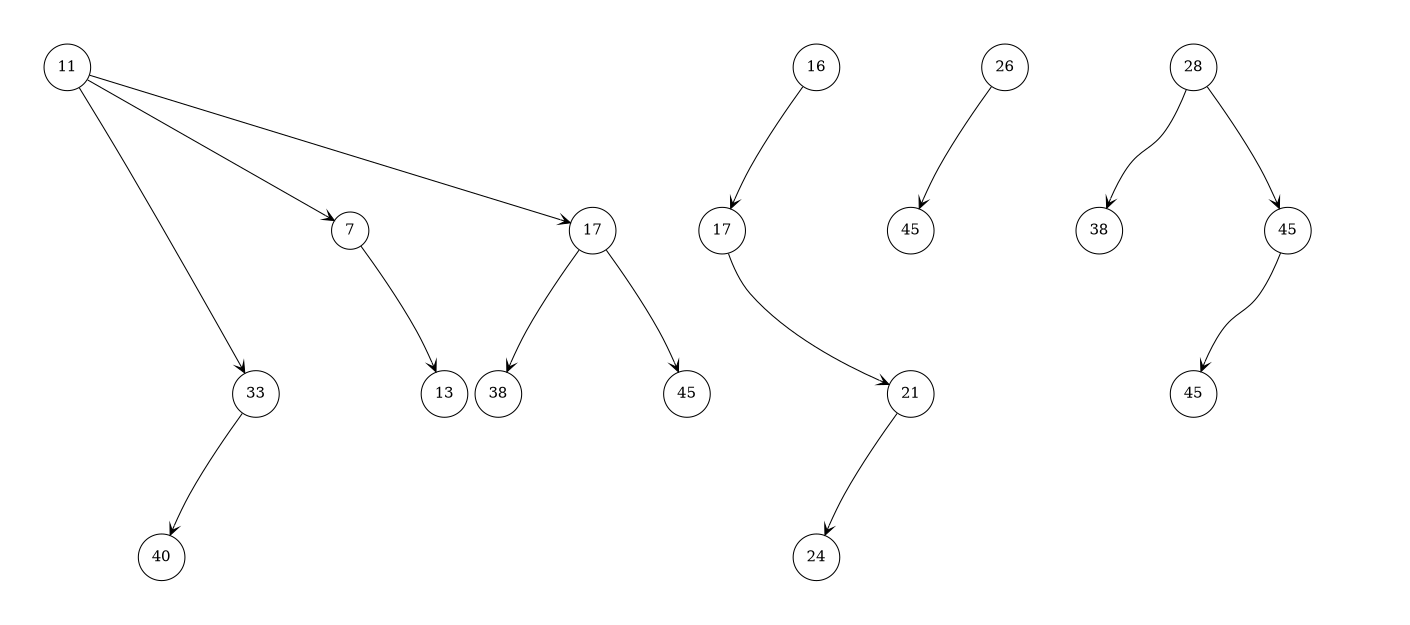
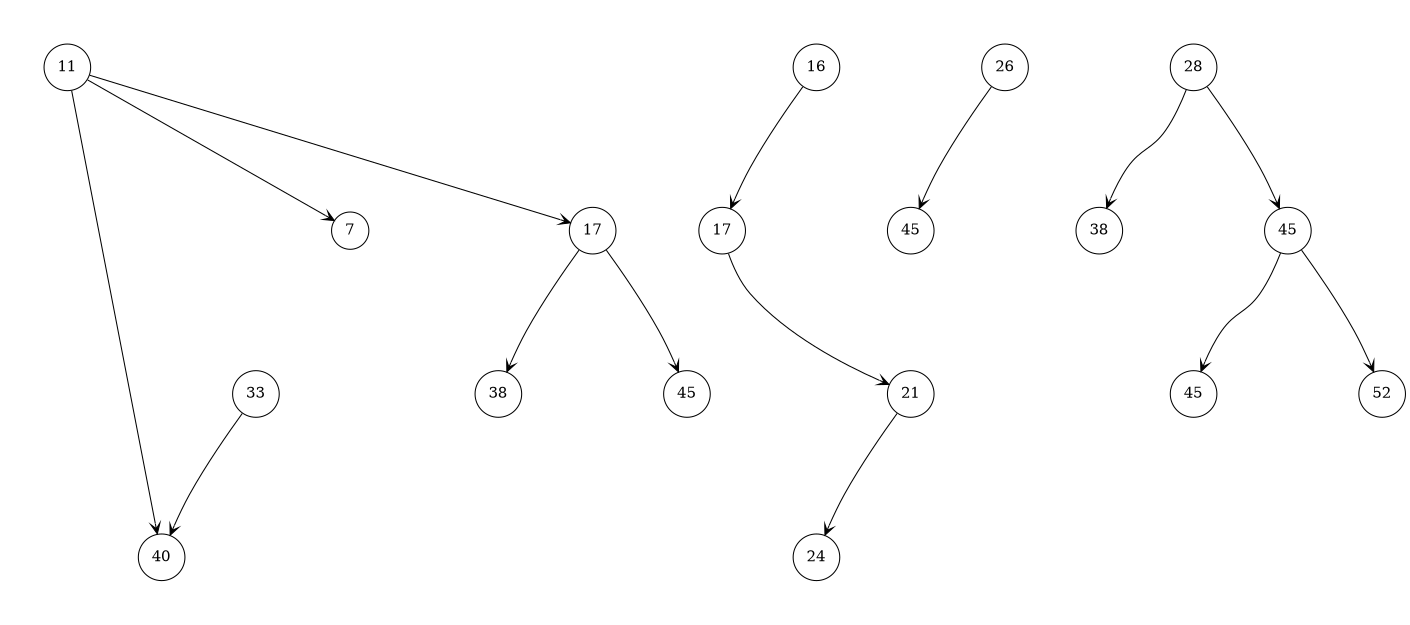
  digraph {
    nodesep=0.1
    node [shape=circle]
    edge [arrowhead=vee]
    _8422080 [group=8422080 style=invis width=0]
    n2 [label=40]
    n3 [label=24]
    _8421648 [group=8421648 style=invis width=0]
    n5 [group=8421552 label=33]
    _8423136 [group=8423136 style=invis width=0]
    _8421552 [group=8421552 style=invis width=0]
    n8 [group=8423136 label=7]
-   n9 [group=8423328 label=13]
    n10 [group=8422080 label=11]
    n11 [group=8423376 label=17]
    _8423328 [group=8423328 style=invis width=0]
    n13 [label=38]
    _8423376 [group=8423376 style=invis width=0]
    n15 [label=45]
    n16 [group=8421696 label=16]
    n17 [group=8421648 label=17]
    _8421696 [group=8421696 style=invis width=0]
    n19 [group=8422032 label=26]
    n20 [label=45]
    _8422032 [group=8422032 style=invis width=0]
    _8422944 [group=8422944 style=invis width=0]
    n23 [group=8421936 label=21]
    _8421936 [group=8421936 style=invis width=0]
    n25 [group=8422800 label=28]
    n26 [label=38]
    _8422800 [group=8422800 style=invis width=0]
    n28 [group=8423040 label=45]
    n29 [label=45]
    _8423040 [group=8423040 style=invis width=0]
+   n31 [label=52]
    subgraph sub_1 {
      rank=same
      _8422080
      n2
    }
    subgraph sub_2 {
      rank=same
      n3
      _8421648
    }
    subgraph sub_3 {
      rank=same
      n5
      _8423136
    }
    n5 -> n2
    n5 -> _8421552 [style=invis]
    n8 -> _8423136 [style=invis]
-   n8 -> n9
-   n9 -> _8423328 [style=invis]
    n10 -> _8422080 [style=invis]
-   n10 -> n5
+   n10 -> n2
    n10 -> n8
    n10 -> n11
    n11 -> n13
    n11 -> _8423376 [style=invis]
    n11 -> n15
    n16 -> n17
    n16 -> _8421696 [style=invis]
    n17 -> _8421648 [style=invis]
    n17 -> n23
    n19 -> n20
    n19 -> _8422032 [style=invis]
    n23 -> n3
    n23 -> _8421936 [style=invis]
    n25 -> n26
    n25 -> _8422800 [style=invis]
    n25 -> n28
    n28 -> n29
    n28 -> _8423040 [style=invis]
+   n28 -> n31
  }
